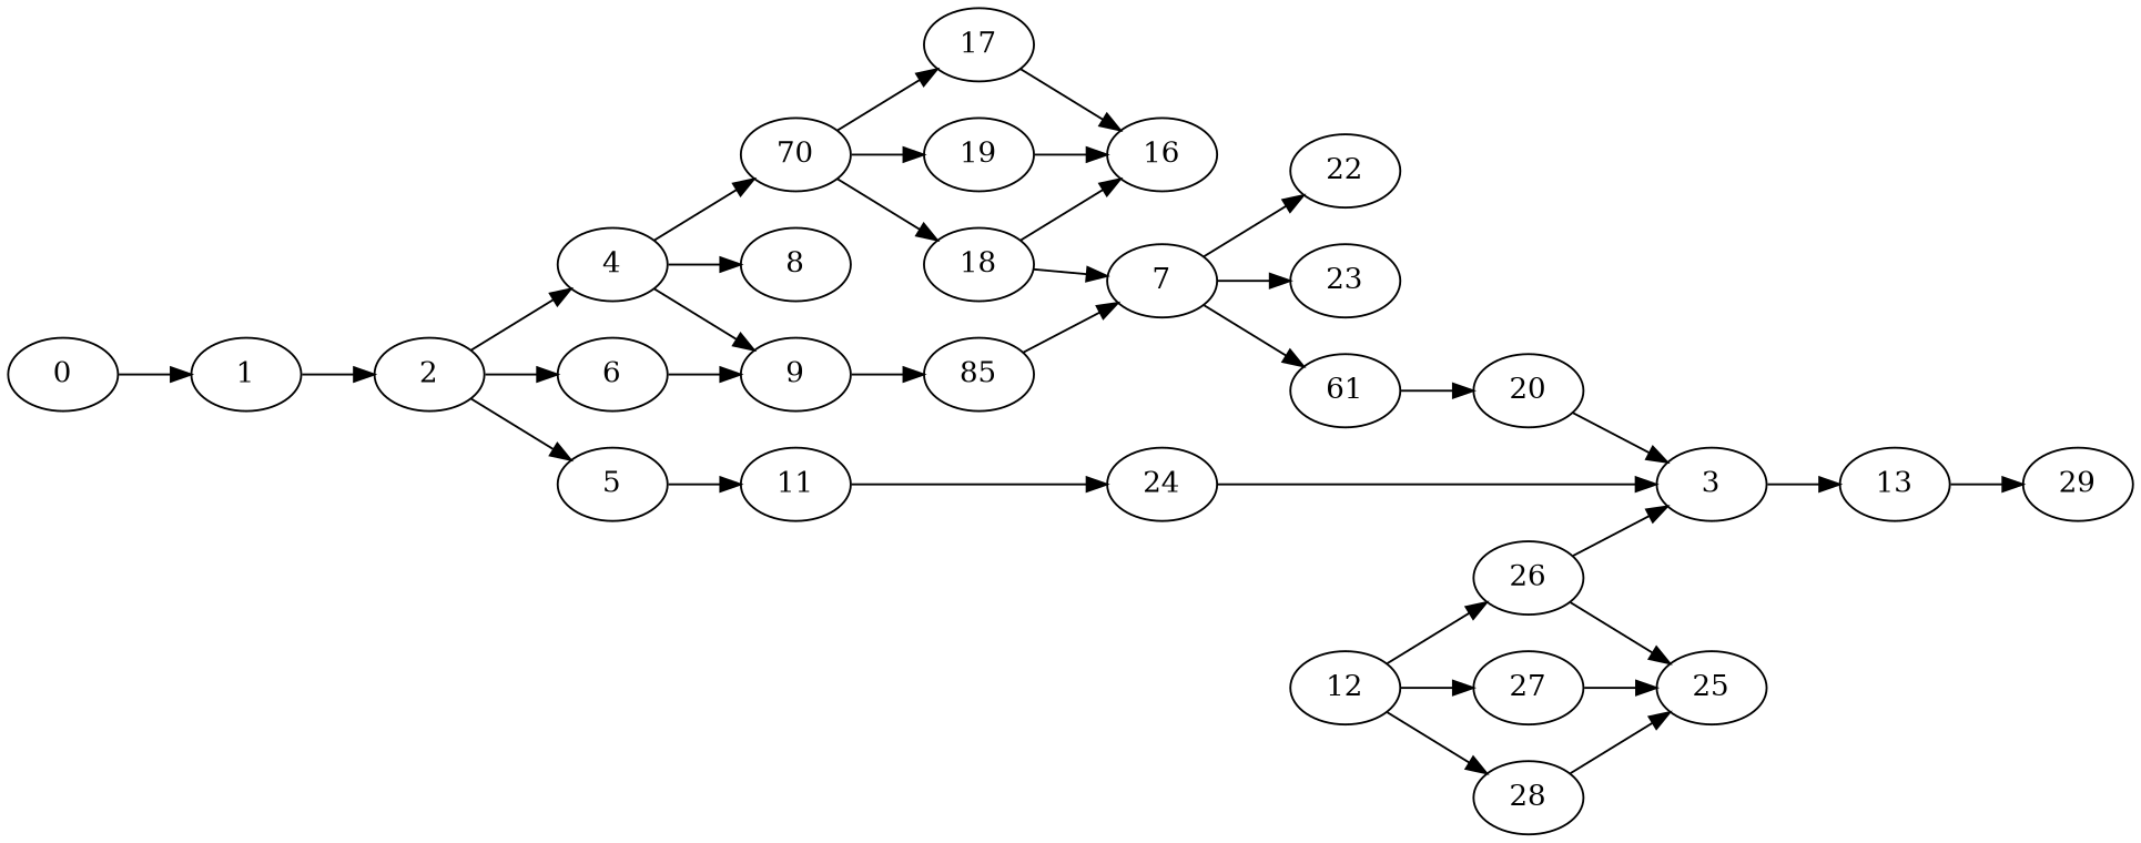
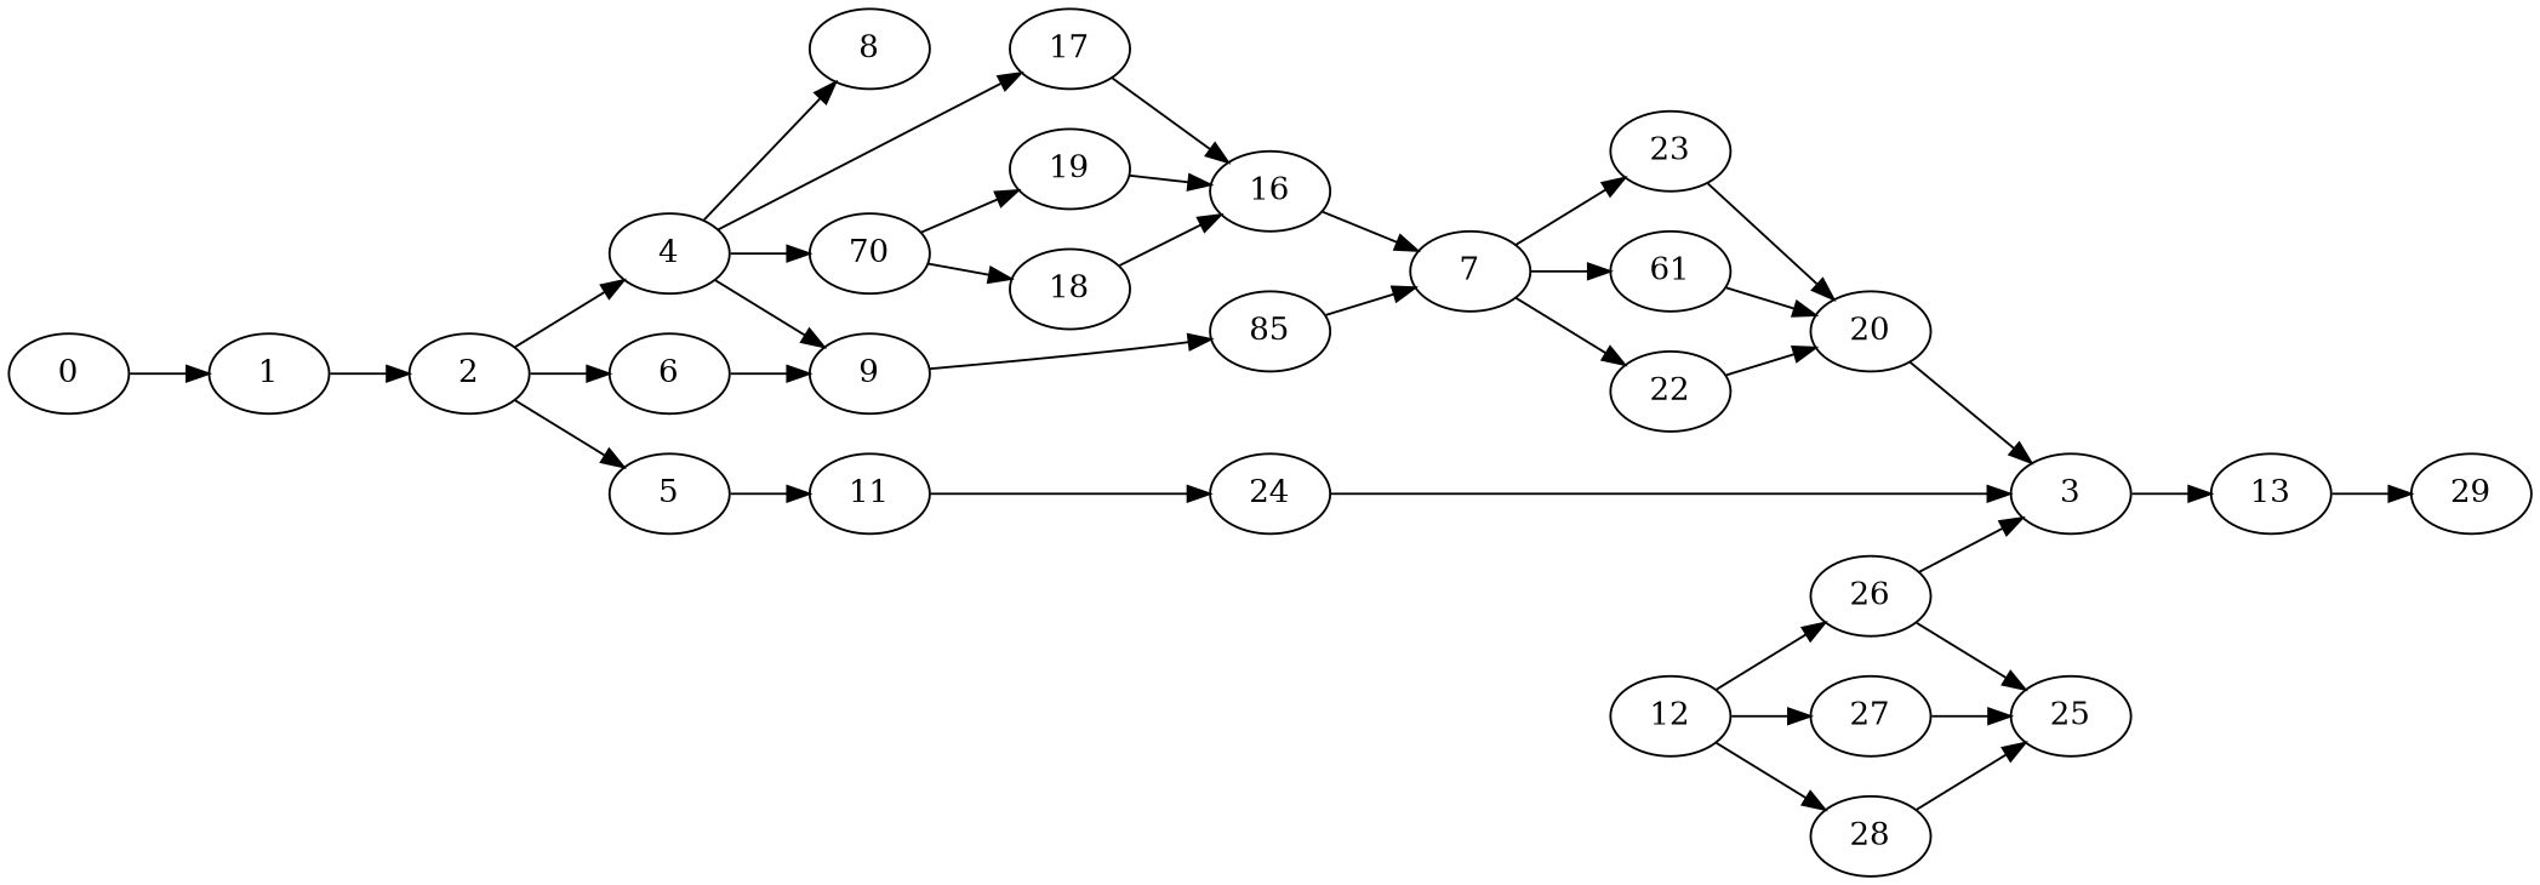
  digraph {
    rankdir=LR
    node [Weight=10]
    edge [Weight=25]
    0 [Weight=7]
    1 [Weight=4]
    2 [Weight=3]
    4 [Weight=6]
    6 [Weight=4]
    5 [Weight=5]
    n7 [Weight=9 label=70]
    8 [Weight=7]
    9 [Weight=3]
    11
    17 [Weight=3]
    19 [Weight=6]
    18 [Weight=3]
    n14 [label=85]
    16 [Weight=3]
    7 [Weight=6]
    22 [Weight=8]
    23 [Weight=7]
    n19 [Weight=5 label=61]
    12 [Weight=5]
    27
    26 [Weight=7]
    28 [Weight=2]
    20 [Weight=9]
    25
    3 [Weight=6]
    24
    13
    29 [Weight=7]
    0 -> 1 [Weight=17]
    1 -> 2 [Weight=85]
    2 -> 4 [Weight=17]
    2 -> 6 [Weight=76]
    2 -> 5
    4 -> n7 [Weight=76]
    4 -> 8 [Weight=51]
    4 -> 9 [Weight=59]
    6 -> 9 [Weight=68]
    5 -> 11 [Weight=42]
-   n7 -> 17 [Weight=85]
+   4 -> 17 [Weight=85]
    n7 -> 19 [Weight=59]
    n7 -> 18
    9 -> n14 [Weight=34]
    11 -> 24 [Weight=42]
    17 -> 16 [Weight=85]
    19 -> 16 [Weight=59]
    18 -> 16
    n14 -> 7
-   18 -> 7 [Weight=17]
+   16 -> 7 [Weight=17]
    7 -> 22
    7 -> 23 [Weight=68]
    7 -> n19 [Weight=59]
+   22 -> 20 [Weight=51]
+   23 -> 20 [Weight=51]
    n19 -> 20 [Weight=34]
    12 -> 27
    12 -> 26 [Weight=85]
    12 -> 28
    27 -> 25 [Weight=85]
    26 -> 25 [Weight=51]
    26 -> 3 [Weight=17]
    28 -> 25
    20 -> 3 [Weight=59]
    3 -> 13 [Weight=51]
    24 -> 3
    13 -> 29 [Weight=76]
  }
